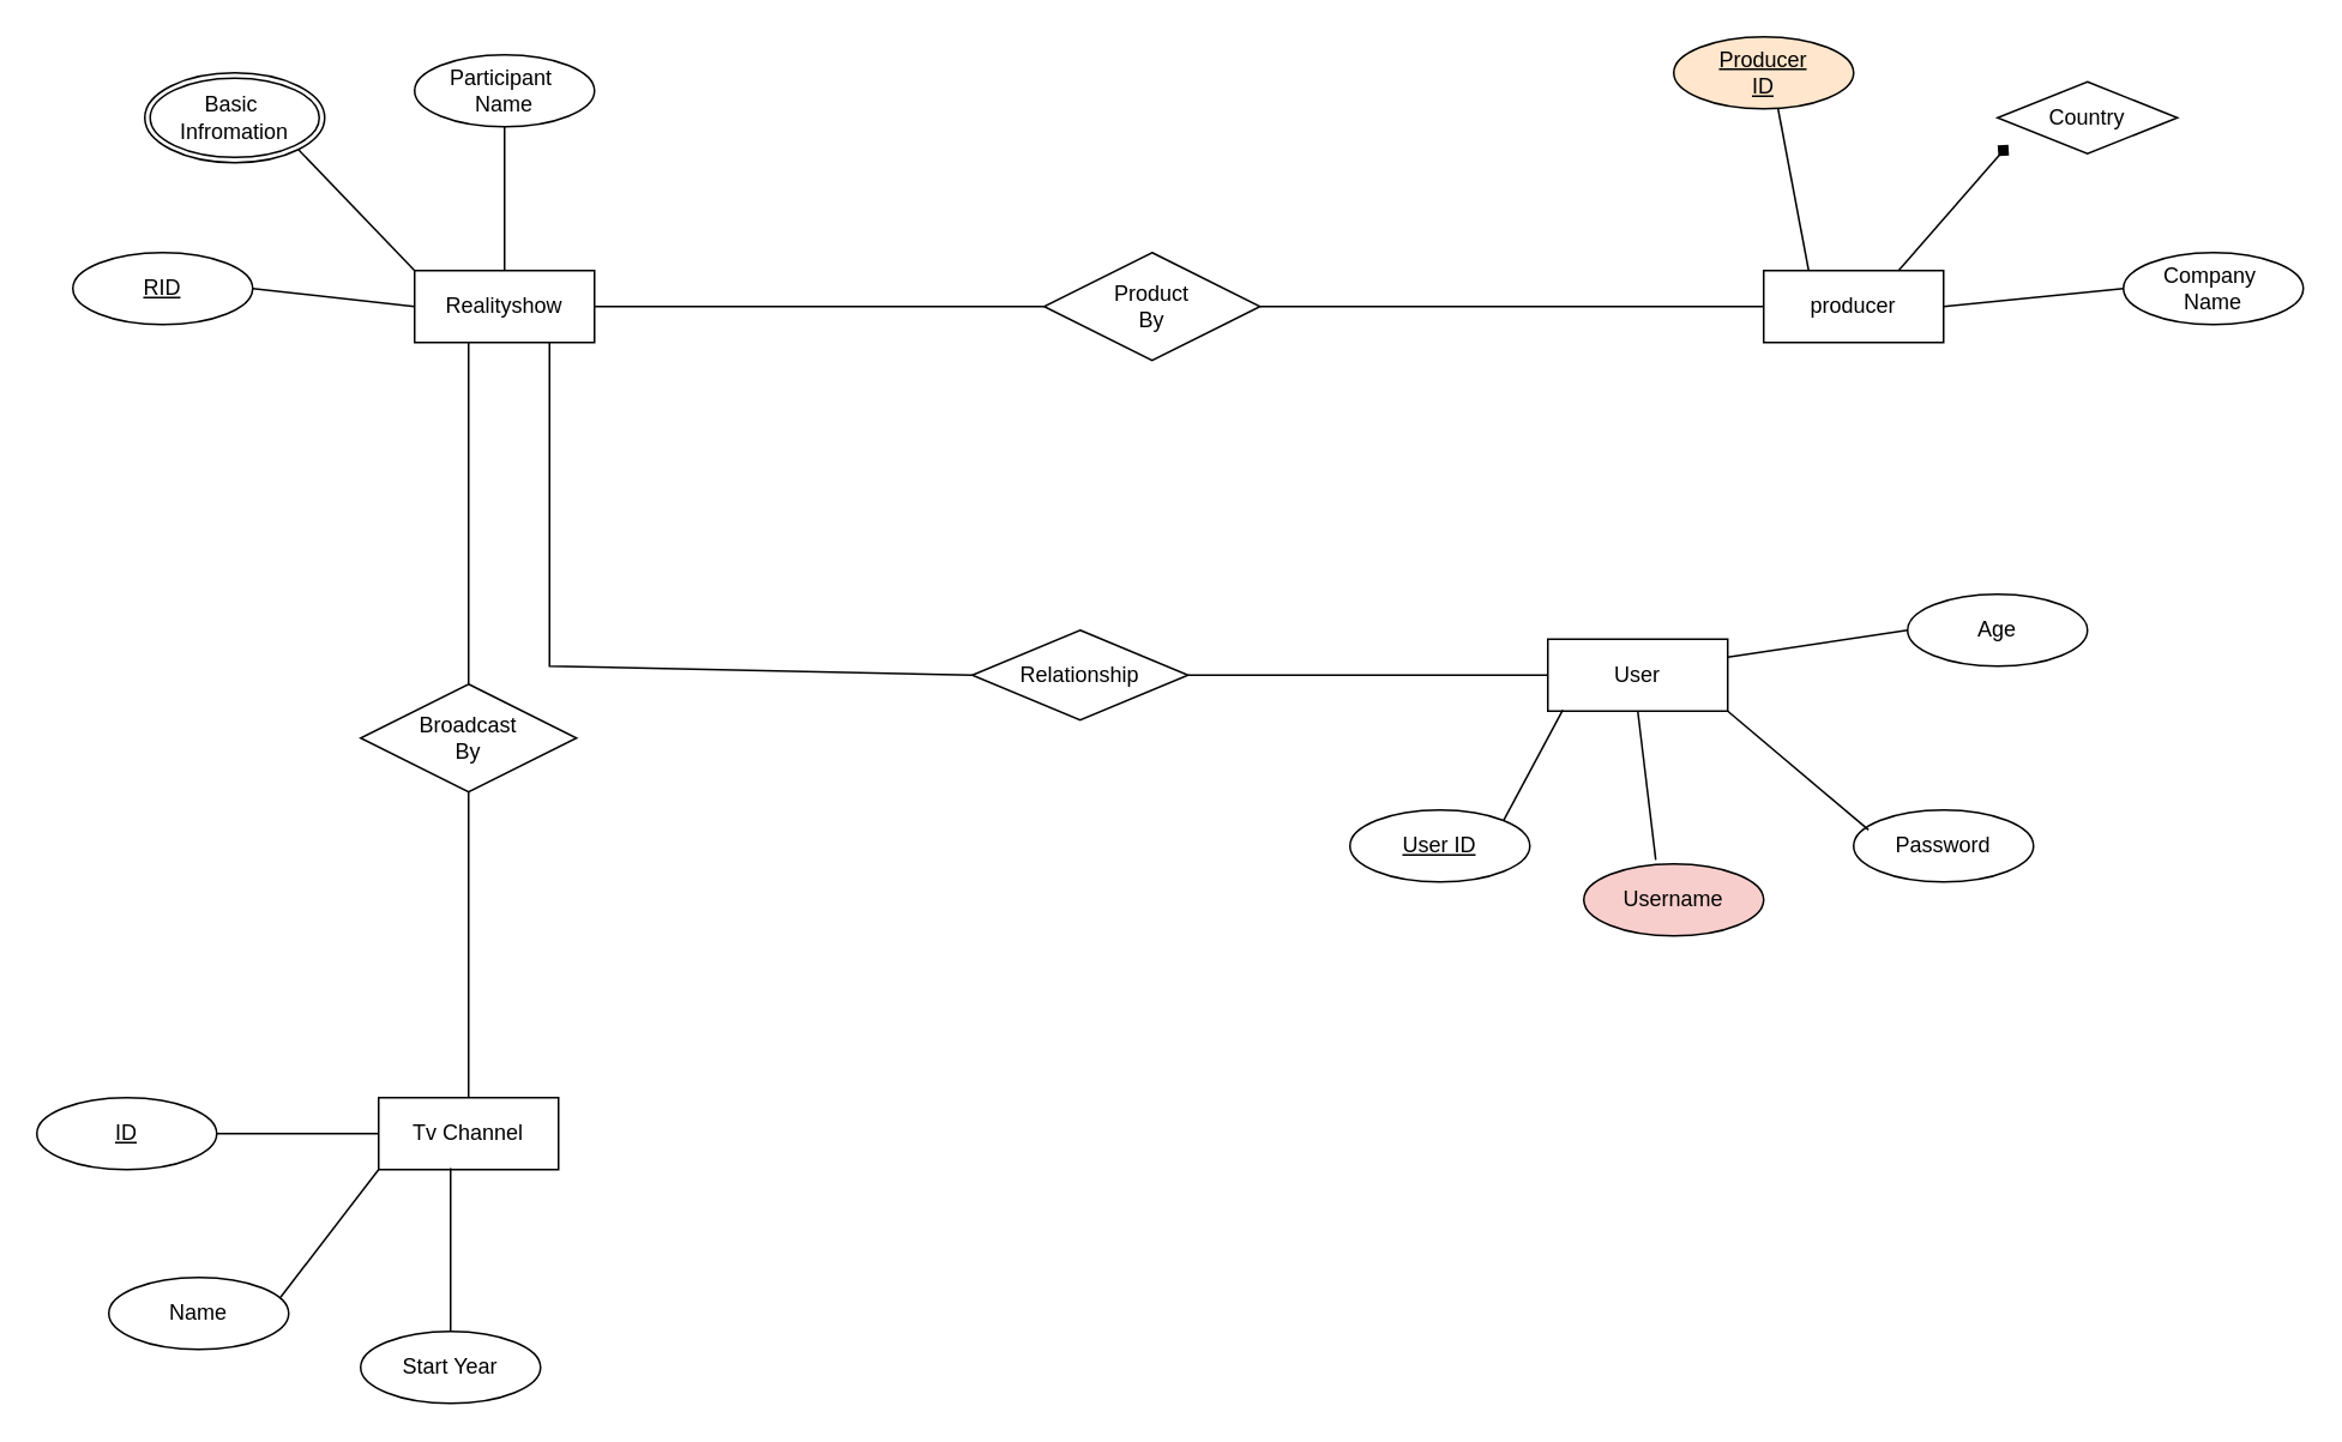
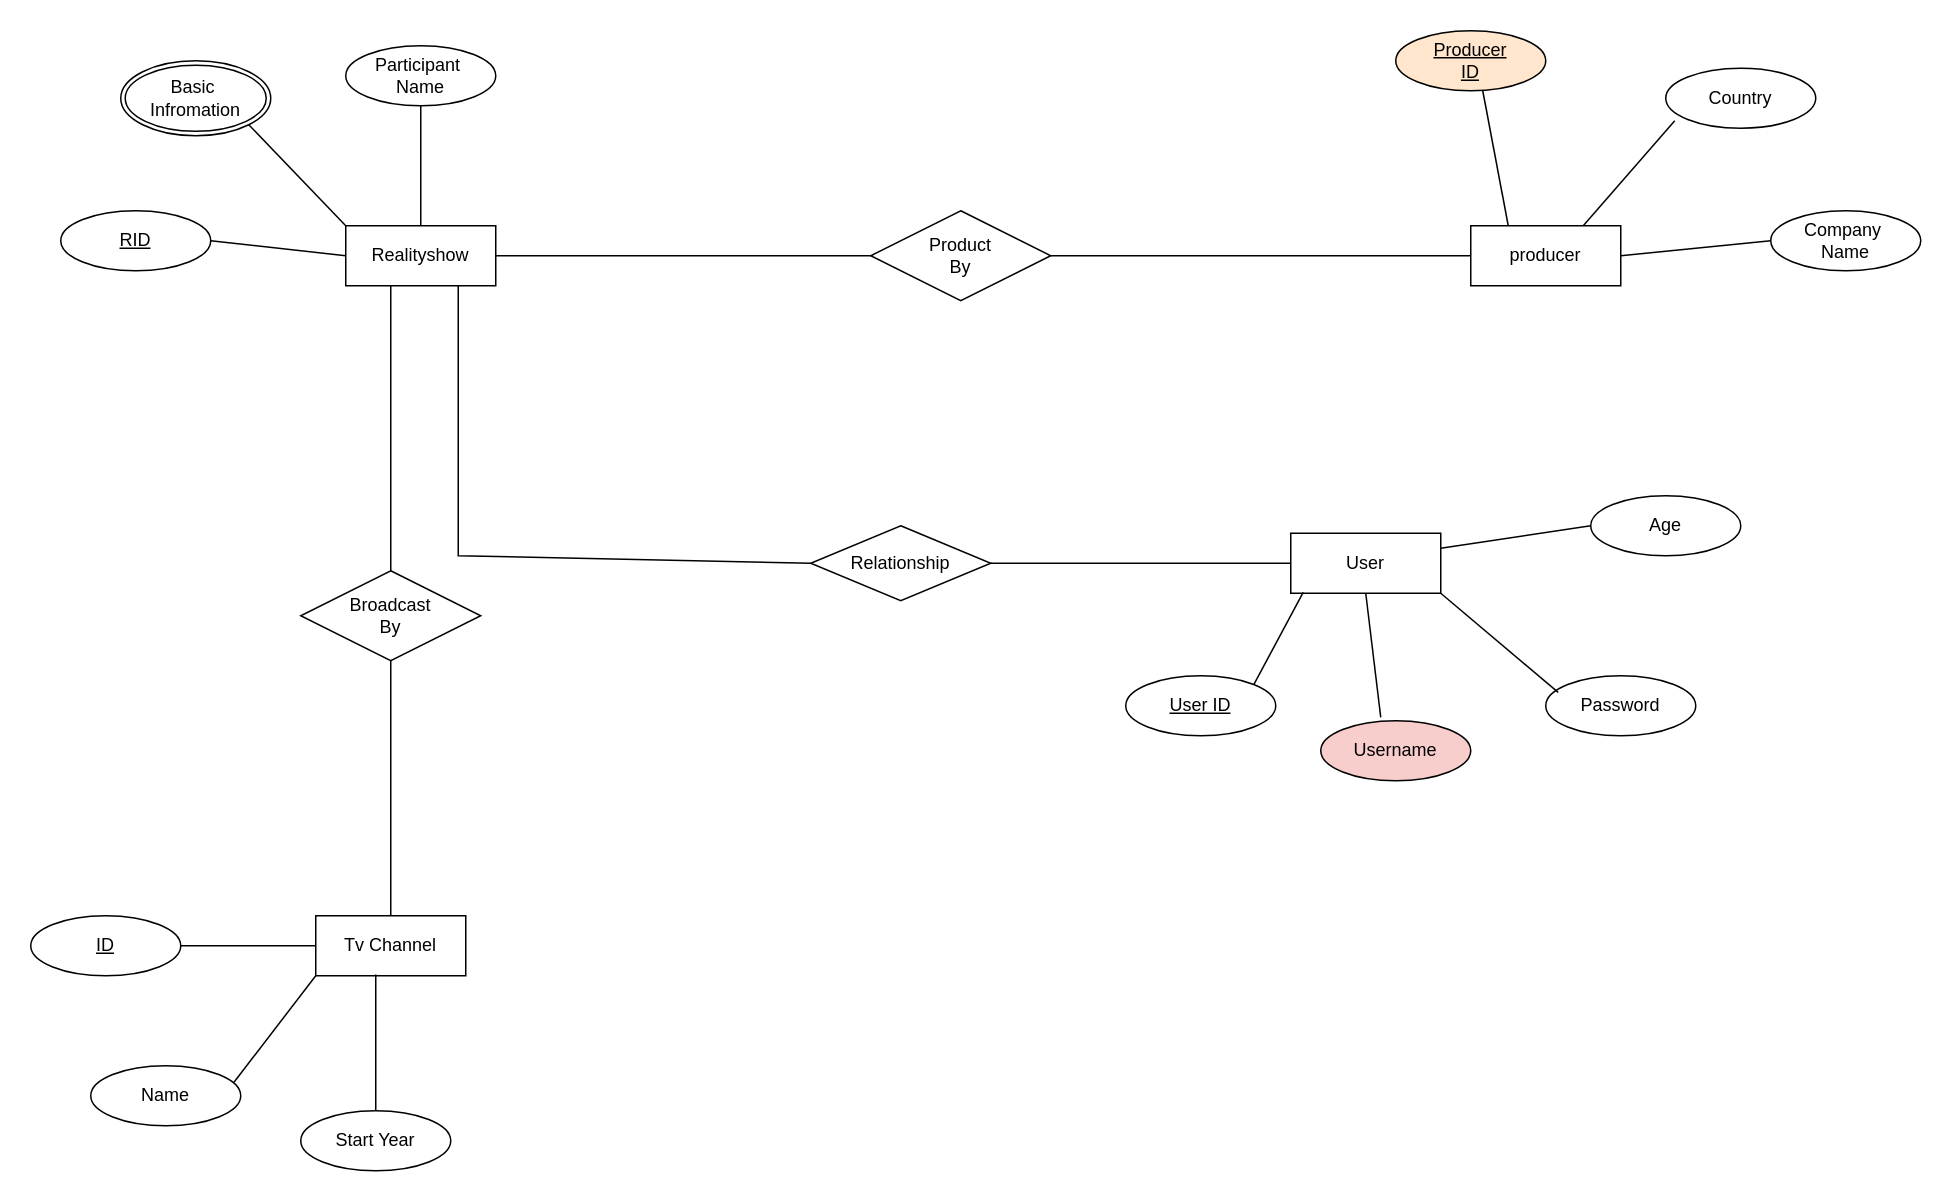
  <mxCell id="0" />
  <mxCell id="1" parent="0" />
  <mxCell id="2" value="Realityshow" style="whiteSpace=wrap;html=1;align=center;" vertex="1" parent="1"><mxGeometry x="230" y="150" width="100" height="40" as="geometry" /></mxCell>
  <mxCell id="3" value="RID" style="ellipse;whiteSpace=wrap;html=1;align=center;fontStyle=4;" vertex="1" parent="1"><mxGeometry x="40" y="140" width="100" height="40" as="geometry" /></mxCell>
  <mxCell id="4" value="Basic&amp;nbsp;&lt;br&gt;Infromation&lt;br&gt;" style="ellipse;shape=doubleEllipse;margin=3;whiteSpace=wrap;html=1;align=center;" vertex="1" parent="1"><mxGeometry y="40" width="100" height="50" as="geometry" x="80" /></mxCell>
  <mxCell id="5" value="Participant&amp;nbsp;&lt;br&gt;Name&lt;br&gt;" style="ellipse;whiteSpace=wrap;html=1;align=center;" vertex="1" parent="1"><mxGeometry x="230" y="30" width="100" height="40" as="geometry" /></mxCell>
  <mxCell id="6" value="" style="endArrow=none;html=1;rounded=0;exitX=0.5;exitY=1;exitDx=0;exitDy=0;" edge="1" parent="1" source="5" target="2"><mxGeometry relative="1" as="geometry"><mxPoint x="420" y="220" as="sourcePoint" /><mxPoint x="580" y="220" as="targetPoint" /></mxGeometry></mxCell>
  <mxCell id="7" value="" style="endArrow=none;html=1;rounded=0;exitX=1;exitY=1;exitDx=0;exitDy=0;entryX=0;entryY=0;entryDx=0;entryDy=0;" edge="1" parent="1" source="4" target="2"><mxGeometry relative="1" as="geometry"><mxPoint x="420" y="220" as="sourcePoint" /><mxPoint x="580" y="220" as="targetPoint" /></mxGeometry></mxCell>
  <mxCell id="8" value="" style="endArrow=none;html=1;rounded=0;exitX=1;exitY=0.5;exitDx=0;exitDy=0;entryX=0;entryY=0.5;entryDx=0;entryDy=0;" edge="1" parent="1" source="3" target="2"><mxGeometry relative="1" as="geometry"><mxPoint x="420" y="220" as="sourcePoint" /><mxPoint x="580" y="220" as="targetPoint" /></mxGeometry></mxCell>
  <mxCell id="9" value="Product&lt;br&gt;By" style="shape=rhombus;perimeter=rhombusPerimeter;whiteSpace=wrap;html=1;align=center;" vertex="1" parent="1"><mxGeometry x="580" y="140" width="120" height="60" as="geometry" /></mxCell>
  <mxCell id="10" value="" style="endArrow=none;html=1;rounded=0;exitX=1;exitY=0.5;exitDx=0;exitDy=0;entryX=0;entryY=0.5;entryDx=0;entryDy=0;" edge="1" parent="1" source="2" target="9"><mxGeometry relative="1" as="geometry"><mxPoint x="420" y="220" as="sourcePoint" /><mxPoint x="580" y="220" as="targetPoint" /></mxGeometry></mxCell>
  <mxCell id="11" value="producer" style="whiteSpace=wrap;html=1;align=center;" vertex="1" parent="1"><mxGeometry x="980" y="150" width="100" height="40" as="geometry" /></mxCell>
  <mxCell id="12" value="" style="endArrow=none;html=1;rounded=0;exitX=1;exitY=0.5;exitDx=0;exitDy=0;entryX=0;entryY=0.5;entryDx=0;entryDy=0;" edge="1" parent="1" source="9" target="11"><mxGeometry relative="1" as="geometry"><mxPoint x="720" y="220" as="sourcePoint" /><mxPoint x="880" y="220" as="targetPoint" /></mxGeometry></mxCell>
  <mxCell id="13" value="Producer&lt;br&gt;ID" style="ellipse;whiteSpace=wrap;html=1;align=center;fontStyle=4;fillColor=#ffe6cc;" vertex="1" parent="1"><mxGeometry x="930" y="20" width="100" height="40" as="geometry" /></mxCell>
- <mxCell id="14" value="Country" style="rhombus;whiteSpace=wrap;html=1;align=center;" vertex="1" parent="1"><mxGeometry x="1110" y="45" width="100" height="40" as="geometry" /></mxCell>
+ <mxCell id="14" value="Country" style="ellipse;whiteSpace=wrap;html=1;align=center;" vertex="1" parent="1"><mxGeometry x="1110" y="45" width="100" height="40" as="geometry" /></mxCell>
  <mxCell id="15" value="Company&amp;nbsp;&lt;br&gt;Name" style="ellipse;whiteSpace=wrap;html=1;align=center;" vertex="1" parent="1"><mxGeometry x="1180" y="140" width="100" height="40" as="geometry" /></mxCell>
  <mxCell id="16" value="" style="endArrow=none;html=1;rounded=0;entryX=0;entryY=0.5;entryDx=0;entryDy=0;exitX=1;exitY=0.5;exitDx=0;exitDy=0;" edge="1" parent="1" source="11" target="15"><mxGeometry relative="1" as="geometry"><mxPoint x="920" y="220" as="sourcePoint" /><mxPoint x="1080" y="220" as="targetPoint" /></mxGeometry></mxCell>
- <mxCell id="17" value="" style="endArrow=diamond;html=1;rounded=0;entryX=0.06;entryY=0.875;entryDx=0;entryDy=0;entryPerimeter=0;exitX=0.75;exitY=0;exitDx=0;exitDy=0;" edge="1" parent="1" source="11" target="14"><mxGeometry relative="1" as="geometry"><mxPoint x="920" y="220" as="sourcePoint" /><mxPoint x="1080" y="220" as="targetPoint" /></mxGeometry></mxCell>
+ <mxCell id="17" value="" style="endArrow=none;html=1;rounded=0;entryX=0.06;entryY=0.875;entryDx=0;entryDy=0;entryPerimeter=0;exitX=0.75;exitY=0;exitDx=0;exitDy=0;" edge="1" parent="1" source="11" target="14"><mxGeometry relative="1" as="geometry"><mxPoint x="920" y="220" as="sourcePoint" /><mxPoint x="1080" y="220" as="targetPoint" /></mxGeometry></mxCell>
  <mxCell id="18" value="" style="endArrow=none;html=1;rounded=0;exitX=0.58;exitY=1;exitDx=0;exitDy=0;exitPerimeter=0;entryX=0.25;entryY=0;entryDx=0;entryDy=0;" edge="1" parent="1" source="13" target="11"><mxGeometry relative="1" as="geometry"><mxPoint x="920" y="220" as="sourcePoint" /><mxPoint x="1080" y="220" as="targetPoint" /></mxGeometry></mxCell>
  <mxCell id="19" value="Broadcast&lt;br&gt;By" style="shape=rhombus;perimeter=rhombusPerimeter;whiteSpace=wrap;html=1;align=center;" vertex="1" parent="1"><mxGeometry x="200" y="380" width="120" height="60" as="geometry" /></mxCell>
  <mxCell id="20" value="" style="endArrow=none;html=1;rounded=0;entryX=0.5;entryY=0;entryDx=0;entryDy=0;" edge="1" parent="1" target="19"><mxGeometry relative="1" as="geometry"><mxPoint x="260" y="190" as="sourcePoint" /><mxPoint x="420" y="380" as="targetPoint" /></mxGeometry></mxCell>
  <mxCell id="21" value="Tv Channel" style="whiteSpace=wrap;html=1;align=center;" vertex="1" parent="1"><mxGeometry x="210" y="610" width="100" height="40" as="geometry" /></mxCell>
  <mxCell id="22" value="" style="endArrow=none;html=1;rounded=0;exitX=0.5;exitY=1;exitDx=0;exitDy=0;entryX=0.5;entryY=0;entryDx=0;entryDy=0;" edge="1" parent="1" source="19" target="21"><mxGeometry relative="1" as="geometry"><mxPoint x="410" y="570" as="sourcePoint" /><mxPoint x="570" y="570" as="targetPoint" /></mxGeometry></mxCell>
  <mxCell id="23" value="ID" style="ellipse;whiteSpace=wrap;html=1;align=center;fontStyle=4;" vertex="1" parent="1"><mxGeometry x="20" y="610" width="100" height="40" as="geometry" /></mxCell>
  <mxCell id="24" value="Start Year" style="ellipse;whiteSpace=wrap;html=1;align=center;" vertex="1" parent="1"><mxGeometry x="200" y="740" width="100" height="40" as="geometry" /></mxCell>
  <mxCell id="25" value="Name" style="ellipse;whiteSpace=wrap;html=1;align=center;" vertex="1" parent="1"><mxGeometry x="60" y="710" width="100" height="40" as="geometry" /></mxCell>
  <mxCell id="26" value="" style="endArrow=none;html=1;rounded=0;exitX=0.5;exitY=0;exitDx=0;exitDy=0;entryX=0.4;entryY=0.98;entryDx=0;entryDy=0;entryPerimeter=0;" edge="1" parent="1" source="24" target="21"><mxGeometry relative="1" as="geometry"><mxPoint x="250" y="660" as="sourcePoint" /><mxPoint x="410" y="660" as="targetPoint" /></mxGeometry></mxCell>
  <mxCell id="27" value="" style="endArrow=none;html=1;rounded=0;exitX=0.955;exitY=0.275;exitDx=0;exitDy=0;exitPerimeter=0;entryX=0;entryY=1;entryDx=0;entryDy=0;" edge="1" parent="1" source="25" target="21"><mxGeometry relative="1" as="geometry"><mxPoint x="250" y="660" as="sourcePoint" /><mxPoint x="410" y="660" as="targetPoint" /></mxGeometry></mxCell>
  <mxCell id="28" value="" style="endArrow=none;html=1;rounded=0;exitX=1;exitY=0.5;exitDx=0;exitDy=0;entryX=0;entryY=0.5;entryDx=0;entryDy=0;" edge="1" parent="1" source="23" target="21"><mxGeometry relative="1" as="geometry"><mxPoint x="250" y="660" as="sourcePoint" /><mxPoint x="410" y="660" as="targetPoint" /></mxGeometry></mxCell>
  <mxCell id="29" value="Relationship" style="shape=rhombus;perimeter=rhombusPerimeter;whiteSpace=wrap;html=1;align=center;" vertex="1" parent="1"><mxGeometry x="540" y="350" width="120" height="50" as="geometry" /></mxCell>
  <mxCell id="30" value="" style="endArrow=none;html=1;rounded=0;exitX=0.75;exitY=1;exitDx=0;exitDy=0;entryX=0;entryY=0.5;entryDx=0;entryDy=0;" edge="1" parent="1" source="2" target="29"><mxGeometry relative="1" as="geometry"><mxPoint x="510" y="350" as="sourcePoint" /><mxPoint x="670" y="350" as="targetPoint" /><Array as="points"><mxPoint x="305" y="370" /></Array></mxGeometry></mxCell>
  <mxCell id="31" value="User" style="whiteSpace=wrap;html=1;align=center;" vertex="1" parent="1"><mxGeometry x="860" y="355" width="100" height="40" as="geometry" /></mxCell>
  <mxCell id="32" value="" style="endArrow=none;html=1;rounded=0;exitX=1;exitY=0.5;exitDx=0;exitDy=0;entryX=0;entryY=0.5;entryDx=0;entryDy=0;" edge="1" parent="1" source="29" target="31"><mxGeometry relative="1" as="geometry"><mxPoint x="720" y="350" as="sourcePoint" /><mxPoint x="880" y="350" as="targetPoint" /></mxGeometry></mxCell>
  <mxCell id="33" value="User ID" style="ellipse;whiteSpace=wrap;html=1;align=center;fontStyle=4;" vertex="1" parent="1"><mxGeometry x="750" y="450" width="100" height="40" as="geometry" /></mxCell>
  <mxCell id="34" value="Age" style="ellipse;whiteSpace=wrap;html=1;align=center;" vertex="1" parent="1"><mxGeometry x="1060" y="330" width="100" height="40" as="geometry" /></mxCell>
  <mxCell id="35" value="Password" style="ellipse;whiteSpace=wrap;html=1;align=center;" vertex="1" parent="1"><mxGeometry x="1030" y="450" width="100" height="40" as="geometry" /></mxCell>
  <mxCell id="36" value="Username" style="ellipse;whiteSpace=wrap;html=1;align=center;fillColor=#f8cecc;" vertex="1" parent="1"><mxGeometry x="880" y="480" width="100" height="40" as="geometry" /></mxCell>
  <mxCell id="37" value="" style="endArrow=none;html=1;rounded=0;entryX=0;entryY=0.5;entryDx=0;entryDy=0;exitX=1;exitY=0.25;exitDx=0;exitDy=0;" edge="1" parent="1" source="31" target="34"><mxGeometry relative="1" as="geometry"><mxPoint x="790" y="350" as="sourcePoint" /><mxPoint x="950" y="350" as="targetPoint" /></mxGeometry></mxCell>
  <mxCell id="38" value="" style="endArrow=none;html=1;rounded=0;entryX=0.083;entryY=0.277;entryDx=0;entryDy=0;entryPerimeter=0;exitX=1;exitY=1;exitDx=0;exitDy=0;" edge="1" parent="1" source="31" target="35"><mxGeometry relative="1" as="geometry"><mxPoint x="790" y="350" as="sourcePoint" /><mxPoint x="950" y="350" as="targetPoint" /></mxGeometry></mxCell>
  <mxCell id="39" value="" style="endArrow=none;html=1;rounded=0;exitX=0.4;exitY=-0.056;exitDx=0;exitDy=0;exitPerimeter=0;entryX=0.5;entryY=1;entryDx=0;entryDy=0;" edge="1" parent="1" source="36" target="31"><mxGeometry relative="1" as="geometry"><mxPoint x="790" y="350" as="sourcePoint" /><mxPoint x="950" y="350" as="targetPoint" /></mxGeometry></mxCell>
  <mxCell id="40" value="" style="endArrow=none;html=1;rounded=0;exitX=1;exitY=0;exitDx=0;exitDy=0;entryX=0.083;entryY=0.985;entryDx=0;entryDy=0;entryPerimeter=0;" edge="1" parent="1" source="33" target="31"><mxGeometry relative="1" as="geometry"><mxPoint x="790" y="350" as="sourcePoint" /><mxPoint x="950" y="350" as="targetPoint" /></mxGeometry></mxCell>
